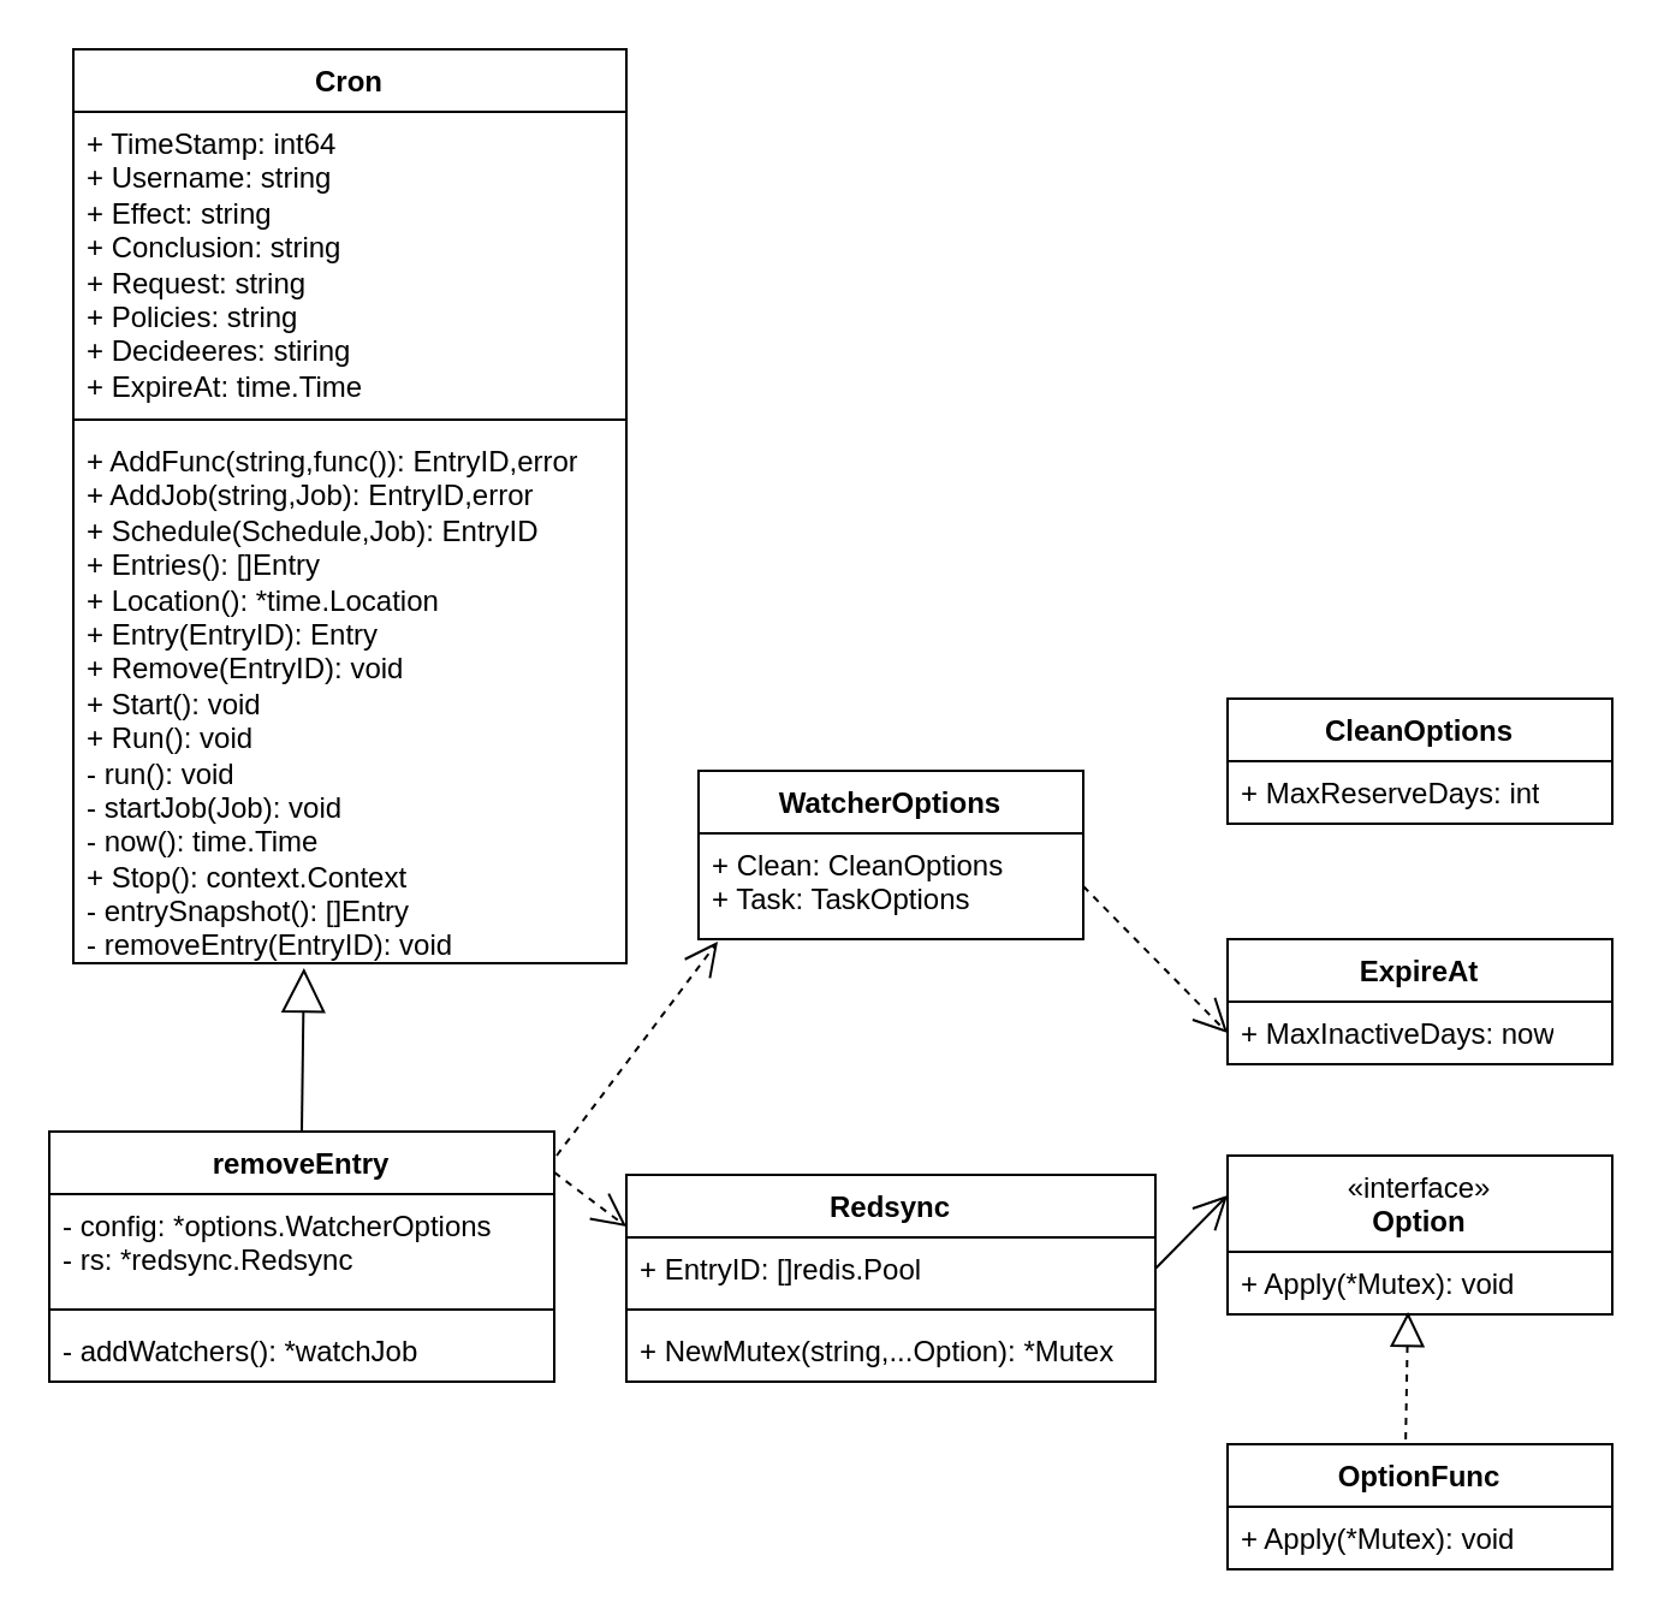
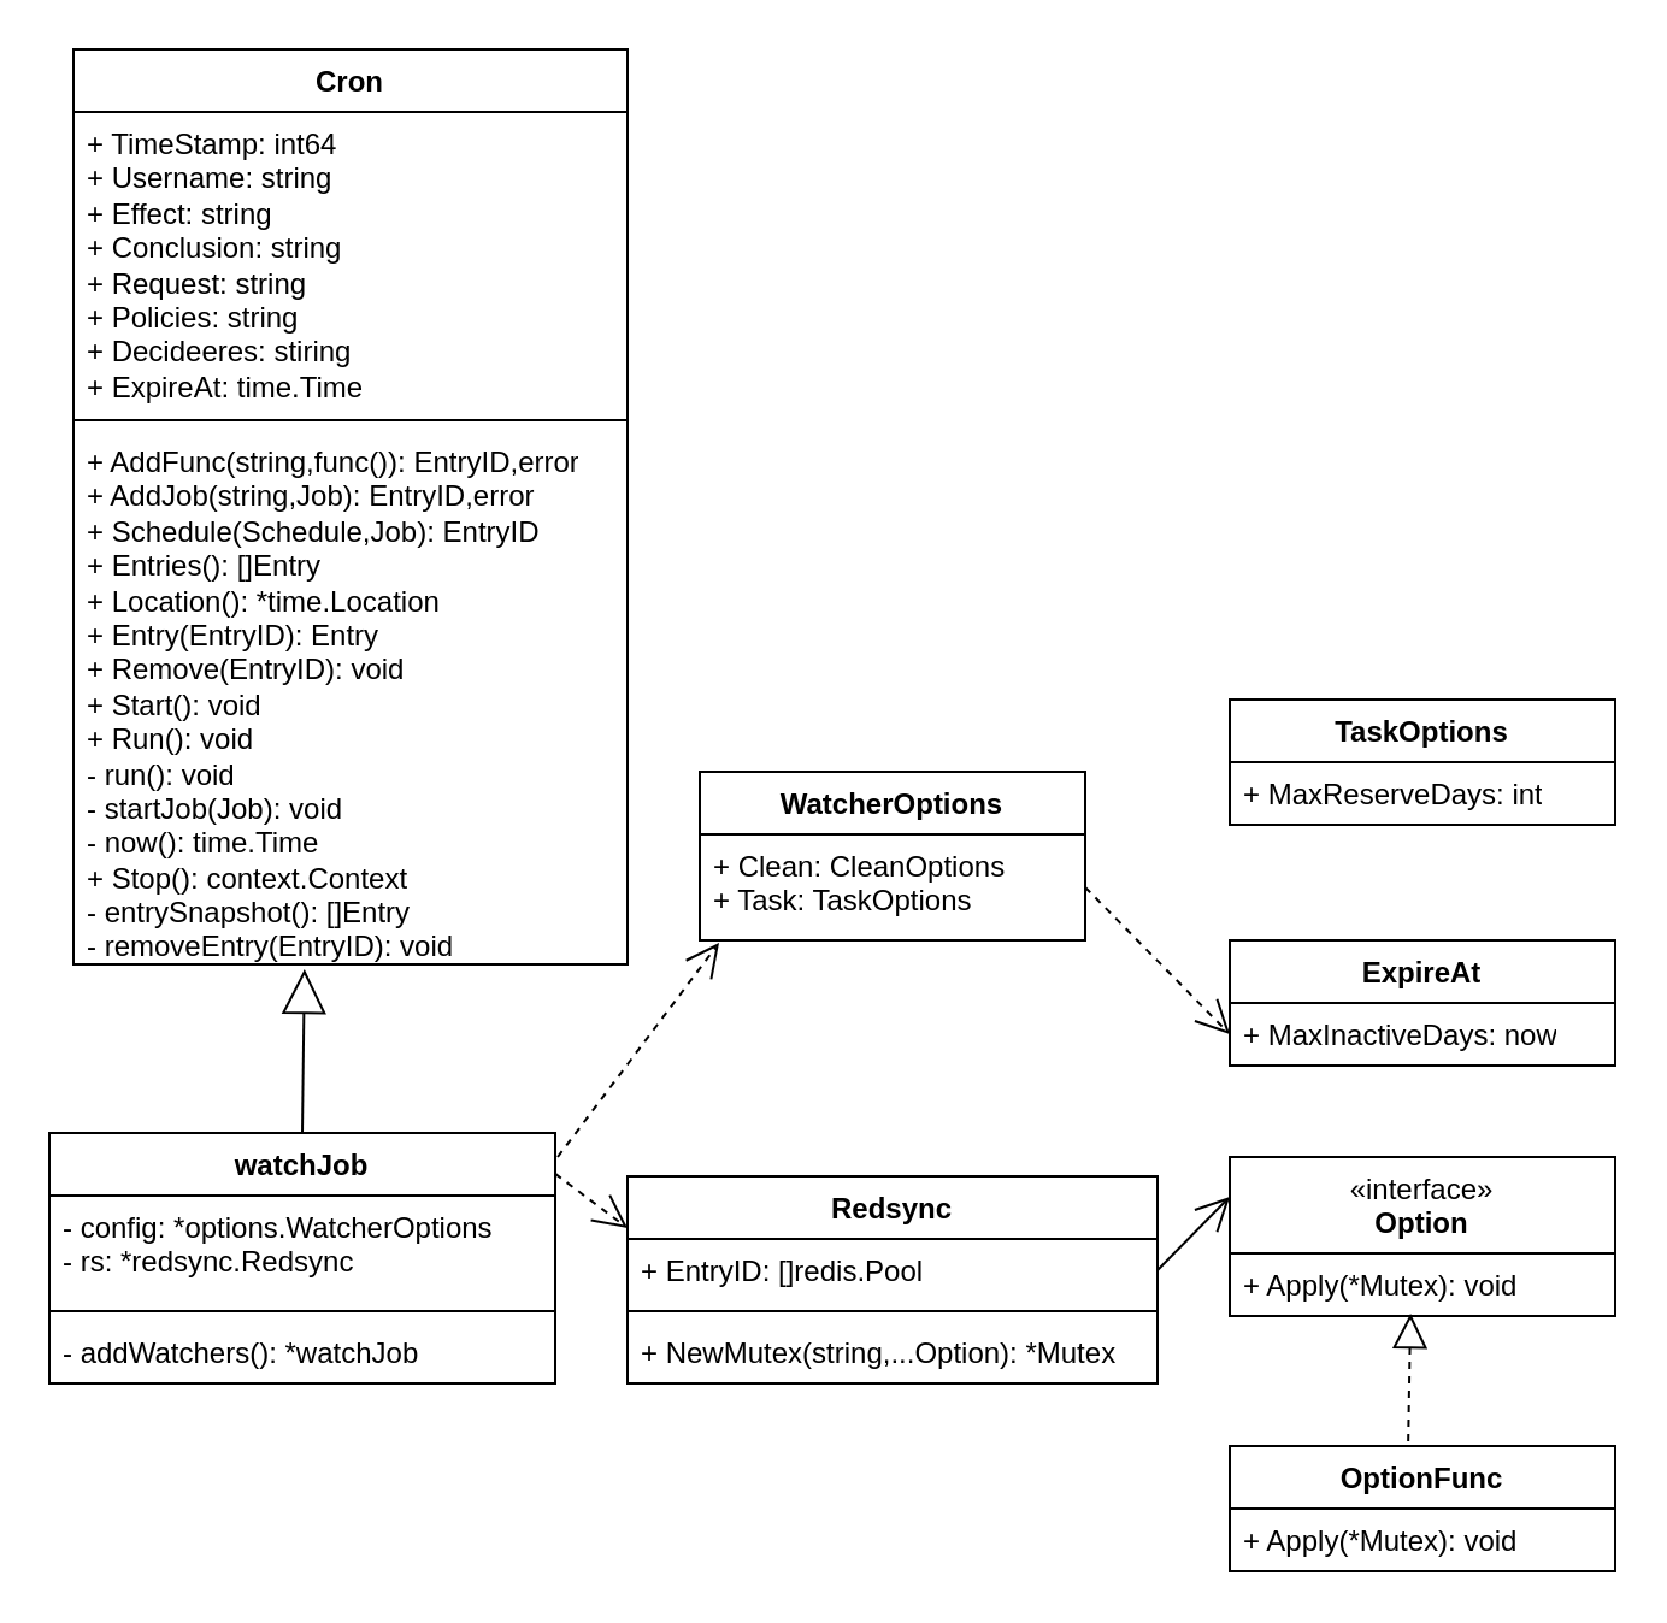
  <mxCell id="0" />
  <mxCell id="1" parent="0" />
- <mxCell id="2" value="removeEntry" style="swimlane;fontStyle=1;align=center;verticalAlign=top;childLayout=stackLayout;horizontal=1;startSize=26;horizontalStack=0;resizeParent=1;resizeParentMax=0;resizeLast=0;collapsible=1;marginBottom=0;whiteSpace=wrap;html=1;" vertex="1" parent="1"><mxGeometry x="20" y="470" width="210" height="104" as="geometry" /></mxCell>
+ <mxCell id="2" value="watchJob" style="swimlane;fontStyle=1;align=center;verticalAlign=top;childLayout=stackLayout;horizontal=1;startSize=26;horizontalStack=0;resizeParent=1;resizeParentMax=0;resizeLast=0;collapsible=1;marginBottom=0;whiteSpace=wrap;html=1;" vertex="1" parent="1"><mxGeometry x="20" y="470" width="210" height="104" as="geometry" /></mxCell>
  <mxCell id="3" value="- config: *options.WatcherOptions&lt;br&gt;- rs: *redsync.Redsync&lt;br&gt;" style="text;strokeColor=none;fillColor=none;align=left;verticalAlign=top;spacingLeft=4;spacingRight=4;overflow=hidden;rotatable=0;points=[[0,0.5],[1,0.5]];portConstraint=eastwest;whiteSpace=wrap;html=1;" vertex="1" parent="2"><mxGeometry y="26" width="210" height="44" as="geometry" /></mxCell>
  <mxCell id="4" value="" style="line;strokeWidth=1;fillColor=none;align=left;verticalAlign=middle;spacingTop=-1;spacingLeft=3;spacingRight=3;rotatable=0;labelPosition=right;points=[];portConstraint=eastwest;strokeColor=inherit;" vertex="1" parent="2"><mxGeometry y="70" width="210" height="8" as="geometry" /></mxCell>
  <mxCell id="5" value="-&amp;nbsp;addWatchers&lt;span style=&quot;background-color: initial;&quot;&gt;(): *watchJob&lt;/span&gt;" style="text;strokeColor=none;fillColor=none;align=left;verticalAlign=top;spacingLeft=4;spacingRight=4;overflow=hidden;rotatable=0;points=[[0,0.5],[1,0.5]];portConstraint=eastwest;whiteSpace=wrap;html=1;" vertex="1" parent="2"><mxGeometry y="78" width="210" height="26" as="geometry" /></mxCell>
  <mxCell id="6" value="Cron" style="swimlane;fontStyle=1;align=center;verticalAlign=top;childLayout=stackLayout;horizontal=1;startSize=26;horizontalStack=0;resizeParent=1;resizeParentMax=0;resizeLast=0;collapsible=1;marginBottom=0;whiteSpace=wrap;html=1;" vertex="1" parent="1"><mxGeometry x="30" y="20" width="230" height="380" as="geometry" /></mxCell>
  <mxCell id="7" value="+ TimeStamp: int64&lt;br&gt;+ Username: string&lt;br&gt;+ Effect: string&lt;br&gt;+ Conclusion: string&lt;br&gt;+ Request: string&lt;br&gt;+ Policies: string&lt;br&gt;+ Decideeres: stiring&lt;br&gt;+ ExpireAt: time.Time&lt;br&gt;" style="text;strokeColor=none;fillColor=none;align=left;verticalAlign=top;spacingLeft=4;spacingRight=4;overflow=hidden;rotatable=0;points=[[0,0.5],[1,0.5]];portConstraint=eastwest;whiteSpace=wrap;html=1;" vertex="1" parent="6"><mxGeometry y="26" width="230" height="124" as="geometry" /></mxCell>
  <mxCell id="8" value="" style="line;strokeWidth=1;fillColor=none;align=left;verticalAlign=middle;spacingTop=-1;spacingLeft=3;spacingRight=3;rotatable=0;labelPosition=right;points=[];portConstraint=eastwest;strokeColor=inherit;" vertex="1" parent="6"><mxGeometry y="150" width="230" height="8" as="geometry" /></mxCell>
  <mxCell id="9" value="+ AddFunc(string,func()): EntryID,error&lt;br&gt;+ AddJob(string,Job): EntryID,error&lt;br&gt;+ Schedule(Schedule,Job): EntryID&lt;br&gt;+ Entries(): []Entry&lt;br&gt;+ Location(): *time.Location&lt;br&gt;+ Entry(EntryID): Entry&lt;br&gt;+ Remove(EntryID): void&lt;br&gt;+ Start(): void&lt;br&gt;+ Run(): void&lt;br&gt;- run(): void&lt;br&gt;- startJob(Job): void&lt;br&gt;- now(): time.Time&lt;br&gt;+ Stop(): context.Context&lt;br&gt;- entrySnapshot(): []Entry&lt;br&gt;- removeEntry(EntryID): void" style="text;strokeColor=none;fillColor=none;align=left;verticalAlign=top;spacingLeft=4;spacingRight=4;overflow=hidden;rotatable=0;points=[[0,0.5],[1,0.5]];portConstraint=eastwest;whiteSpace=wrap;html=1;" vertex="1" parent="6"><mxGeometry y="158" width="230" height="222" as="geometry" /></mxCell>
  <mxCell id="10" value="" style="endArrow=block;endSize=16;endFill=0;html=1;rounded=0;exitX=0.5;exitY=0;exitDx=0;exitDy=0;entryX=0.417;entryY=1.009;entryDx=0;entryDy=0;entryPerimeter=0;" edge="1" parent="1" source="2" target="9"><mxGeometry width="160" relative="1" as="geometry"><mxPoint x="180" y="320" as="sourcePoint" /><mxPoint x="340" y="320" as="targetPoint" /></mxGeometry></mxCell>
  <mxCell id="11" value="WatcherOptions" style="swimlane;fontStyle=1;align=center;verticalAlign=top;childLayout=stackLayout;horizontal=1;startSize=26;horizontalStack=0;resizeParent=1;resizeParentMax=0;resizeLast=0;collapsible=1;marginBottom=0;whiteSpace=wrap;html=1;" vertex="1" parent="1"><mxGeometry x="290" y="320" width="160" height="70" as="geometry" /></mxCell>
  <mxCell id="12" value="+ Clean: CleanOptions&lt;br&gt;+ Task: TaskOptions" style="text;strokeColor=none;fillColor=none;align=left;verticalAlign=top;spacingLeft=4;spacingRight=4;overflow=hidden;rotatable=0;points=[[0,0.5],[1,0.5]];portConstraint=eastwest;whiteSpace=wrap;html=1;" vertex="1" parent="11"><mxGeometry y="26" width="160" height="44" as="geometry" /></mxCell>
  <mxCell id="13" value="ExpireAt" style="swimlane;fontStyle=1;align=center;verticalAlign=top;childLayout=stackLayout;horizontal=1;startSize=26;horizontalStack=0;resizeParent=1;resizeParentMax=0;resizeLast=0;collapsible=1;marginBottom=0;whiteSpace=wrap;html=1;" vertex="1" parent="1"><mxGeometry x="510" y="390" width="160" height="52" as="geometry" /></mxCell>
  <mxCell id="14" value="+ MaxInactiveDays: now" style="text;strokeColor=none;fillColor=none;align=left;verticalAlign=top;spacingLeft=4;spacingRight=4;overflow=hidden;rotatable=0;points=[[0,0.5],[1,0.5]];portConstraint=eastwest;whiteSpace=wrap;html=1;" vertex="1" parent="13"><mxGeometry y="26" width="160" height="26" as="geometry" /></mxCell>
- <mxCell id="15" value="CleanOptions" style="swimlane;fontStyle=1;align=center;verticalAlign=top;childLayout=stackLayout;horizontal=1;startSize=26;horizontalStack=0;resizeParent=1;resizeParentMax=0;resizeLast=0;collapsible=1;marginBottom=0;whiteSpace=wrap;html=1;" vertex="1" parent="1"><mxGeometry x="510" y="290" width="160" height="52" as="geometry" /></mxCell>
+ <mxCell id="15" value="TaskOptions" style="swimlane;fontStyle=1;align=center;verticalAlign=top;childLayout=stackLayout;horizontal=1;startSize=26;horizontalStack=0;resizeParent=1;resizeParentMax=0;resizeLast=0;collapsible=1;marginBottom=0;whiteSpace=wrap;html=1;" vertex="1" parent="1"><mxGeometry x="510" y="290" width="160" height="52" as="geometry" /></mxCell>
  <mxCell id="16" value="+ MaxReserveDays: int" style="text;strokeColor=none;fillColor=none;align=left;verticalAlign=top;spacingLeft=4;spacingRight=4;overflow=hidden;rotatable=0;points=[[0,0.5],[1,0.5]];portConstraint=eastwest;whiteSpace=wrap;html=1;" vertex="1" parent="15"><mxGeometry y="26" width="160" height="26" as="geometry" /></mxCell>
  <mxCell id="17" value="Redsync" style="swimlane;fontStyle=1;align=center;verticalAlign=top;childLayout=stackLayout;horizontal=1;startSize=26;horizontalStack=0;resizeParent=1;resizeParentMax=0;resizeLast=0;collapsible=1;marginBottom=0;whiteSpace=wrap;html=1;" vertex="1" parent="1"><mxGeometry x="260" y="488" width="220" height="86" as="geometry" /></mxCell>
  <mxCell id="18" value="+ EntryID: []redis.Pool" style="text;strokeColor=none;fillColor=none;align=left;verticalAlign=top;spacingLeft=4;spacingRight=4;overflow=hidden;rotatable=0;points=[[0,0.5],[1,0.5]];portConstraint=eastwest;whiteSpace=wrap;html=1;" vertex="1" parent="17"><mxGeometry y="26" width="220" height="26" as="geometry" /></mxCell>
  <mxCell id="19" value="" style="line;strokeWidth=1;fillColor=none;align=left;verticalAlign=middle;spacingTop=-1;spacingLeft=3;spacingRight=3;rotatable=0;labelPosition=right;points=[];portConstraint=eastwest;strokeColor=inherit;" vertex="1" parent="17"><mxGeometry y="52" width="220" height="8" as="geometry" /></mxCell>
  <mxCell id="20" value="+ NewMutex(string,...Option): *Mutex" style="text;strokeColor=none;fillColor=none;align=left;verticalAlign=top;spacingLeft=4;spacingRight=4;overflow=hidden;rotatable=0;points=[[0,0.5],[1,0.5]];portConstraint=eastwest;whiteSpace=wrap;html=1;" vertex="1" parent="17"><mxGeometry y="60" width="220" height="26" as="geometry" /></mxCell>
  <mxCell id="21" value="&lt;span style=&quot;font-weight: normal;&quot;&gt;«interface»&lt;/span&gt;&lt;br style=&quot;--tw-border-spacing-x: 0; --tw-border-spacing-y: 0; --tw-translate-x: 0; --tw-translate-y: 0; --tw-rotate: 0; --tw-skew-x: 0; --tw-skew-y: 0; --tw-scale-x: 1; --tw-scale-y: 1; --tw-pan-x: ; --tw-pan-y: ; --tw-pinch-zoom: ; --tw-scroll-snap-strictness: proximity; --tw-gradient-from-position: ; --tw-gradient-via-position: ; --tw-gradient-to-position: ; --tw-ordinal: ; --tw-slashed-zero: ; --tw-numeric-figure: ; --tw-numeric-spacing: ; --tw-numeric-fraction: ; --tw-ring-inset: ; --tw-ring-offset-width: 0px; --tw-ring-offset-color: #fff; --tw-ring-color: rgb(59 130 246 / .5); --tw-ring-offset-shadow: 0 0 #0000; --tw-ring-shadow: 0 0 #0000; --tw-shadow: 0 0 #0000; --tw-shadow-colored: 0 0 #0000; --tw-blur: ; --tw-brightness: ; --tw-contrast: ; --tw-grayscale: ; --tw-hue-rotate: ; --tw-invert: ; --tw-saturate: ; --tw-sepia: ; --tw-drop-shadow: ; --tw-backdrop-blur: ; --tw-backdrop-brightness: ; --tw-backdrop-contrast: ; --tw-backdrop-grayscale: ; --tw-backdrop-hue-rotate: ; --tw-backdrop-invert: ; --tw-backdrop-opacity: ; --tw-backdrop-saturate: ; --tw-backdrop-sepia: ; border-color: var(--border-color); font-weight: 400;&quot;&gt;&lt;b style=&quot;--tw-border-spacing-x: 0; --tw-border-spacing-y: 0; --tw-translate-x: 0; --tw-translate-y: 0; --tw-rotate: 0; --tw-skew-x: 0; --tw-skew-y: 0; --tw-scale-x: 1; --tw-scale-y: 1; --tw-pan-x: ; --tw-pan-y: ; --tw-pinch-zoom: ; --tw-scroll-snap-strictness: proximity; --tw-gradient-from-position: ; --tw-gradient-via-position: ; --tw-gradient-to-position: ; --tw-ordinal: ; --tw-slashed-zero: ; --tw-numeric-figure: ; --tw-numeric-spacing: ; --tw-numeric-fraction: ; --tw-ring-inset: ; --tw-ring-offset-width: 0px; --tw-ring-offset-color: #fff; --tw-ring-color: rgb(59 130 246 / .5); --tw-ring-offset-shadow: 0 0 #0000; --tw-ring-shadow: 0 0 #0000; --tw-shadow: 0 0 #0000; --tw-shadow-colored: 0 0 #0000; --tw-blur: ; --tw-brightness: ; --tw-contrast: ; --tw-grayscale: ; --tw-hue-rotate: ; --tw-invert: ; --tw-saturate: ; --tw-sepia: ; --tw-drop-shadow: ; --tw-backdrop-blur: ; --tw-backdrop-brightness: ; --tw-backdrop-contrast: ; --tw-backdrop-grayscale: ; --tw-backdrop-hue-rotate: ; --tw-backdrop-invert: ; --tw-backdrop-opacity: ; --tw-backdrop-saturate: ; --tw-backdrop-sepia: ; border-color: var(--border-color);&quot;&gt;Option&lt;/b&gt;" style="swimlane;fontStyle=1;align=center;verticalAlign=top;childLayout=stackLayout;horizontal=1;startSize=40;horizontalStack=0;resizeParent=1;resizeParentMax=0;resizeLast=0;collapsible=1;marginBottom=0;whiteSpace=wrap;html=1;" vertex="1" parent="1"><mxGeometry x="510" y="480" width="160" height="66" as="geometry" /></mxCell>
  <mxCell id="22" value="+ Apply(*Mutex): void" style="text;strokeColor=none;fillColor=none;align=left;verticalAlign=top;spacingLeft=4;spacingRight=4;overflow=hidden;rotatable=0;points=[[0,0.5],[1,0.5]];portConstraint=eastwest;whiteSpace=wrap;html=1;" vertex="1" parent="21"><mxGeometry y="40" width="160" height="26" as="geometry" /></mxCell>
  <mxCell id="23" value="OptionFunc" style="swimlane;fontStyle=1;align=center;verticalAlign=top;childLayout=stackLayout;horizontal=1;startSize=26;horizontalStack=0;resizeParent=1;resizeParentMax=0;resizeLast=0;collapsible=1;marginBottom=0;whiteSpace=wrap;html=1;" vertex="1" parent="1"><mxGeometry x="510" y="600" width="160" height="52" as="geometry" /></mxCell>
  <mxCell id="24" value="+ Apply(*Mutex): void" style="text;strokeColor=none;fillColor=none;align=left;verticalAlign=top;spacingLeft=4;spacingRight=4;overflow=hidden;rotatable=0;points=[[0,0.5],[1,0.5]];portConstraint=eastwest;whiteSpace=wrap;html=1;" vertex="1" parent="23"><mxGeometry y="26" width="160" height="26" as="geometry" /></mxCell>
  <mxCell id="25" value="" style="endArrow=open;endSize=12;dashed=1;html=1;rounded=0;entryX=0.05;entryY=1.023;entryDx=0;entryDy=0;entryPerimeter=0;" edge="1" parent="1" target="12"><mxGeometry width="160" relative="1" as="geometry"><mxPoint x="231" y="480" as="sourcePoint" /><mxPoint x="471" y="420" as="targetPoint" /></mxGeometry></mxCell>
  <mxCell id="26" value="" style="endArrow=open;endSize=12;dashed=1;html=1;rounded=0;entryX=0;entryY=0.25;entryDx=0;entryDy=0;exitX=1;exitY=0.163;exitDx=0;exitDy=0;exitPerimeter=0;" edge="1" parent="1" source="2" target="17"><mxGeometry width="160" relative="1" as="geometry"><mxPoint x="241" y="490" as="sourcePoint" /><mxPoint x="308" y="401" as="targetPoint" /></mxGeometry></mxCell>
  <mxCell id="27" value="" style="endArrow=open;endFill=1;endSize=12;html=1;rounded=0;exitX=1;exitY=0.5;exitDx=0;exitDy=0;entryX=0;entryY=0.25;entryDx=0;entryDy=0;" edge="1" parent="1" source="18" target="21"><mxGeometry width="160" relative="1" as="geometry"><mxPoint x="311" y="420" as="sourcePoint" /><mxPoint x="471" y="420" as="targetPoint" /></mxGeometry></mxCell>
  <mxCell id="28" value="" style="endArrow=block;dashed=1;endFill=0;endSize=12;html=1;rounded=0;exitX=0.463;exitY=-0.038;exitDx=0;exitDy=0;exitPerimeter=0;entryX=0.469;entryY=0.962;entryDx=0;entryDy=0;entryPerimeter=0;" edge="1" parent="1" source="23" target="22"><mxGeometry width="160" relative="1" as="geometry"><mxPoint x="311" y="420" as="sourcePoint" /><mxPoint x="591" y="550" as="targetPoint" /></mxGeometry></mxCell>
  <mxCell id="29" value="" style="endArrow=open;endSize=12;dashed=1;html=1;rounded=0;entryX=0;entryY=0.5;entryDx=0;entryDy=0;exitX=1;exitY=0.5;exitDx=0;exitDy=0;" edge="1" parent="1" source="12" target="14"><mxGeometry width="160" relative="1" as="geometry"><mxPoint x="251" y="500" as="sourcePoint" /><mxPoint x="318" y="411" as="targetPoint" /></mxGeometry></mxCell>
